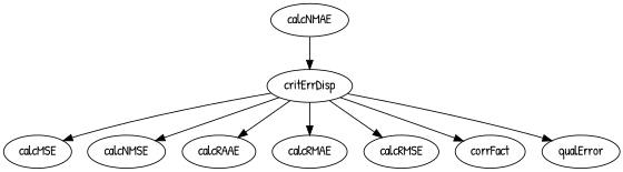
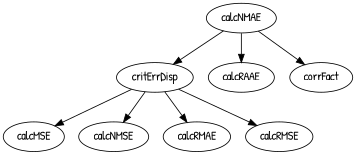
  digraph {
    fontname="Patrick Hand"
    node [fontname="Patrick Hand"]
    edge [fontname="Patrick Hand"]
    critErrDisp
    calcMSE
    calcNMSE
    calcRAAE
    calcRMAE
    calcRMSE
    corrFact
-   qualError
    calcNMAE
    critErrDisp -> calcMSE
    critErrDisp -> calcNMSE
-   critErrDisp -> calcRAAE
+   calcNMAE -> calcRAAE
    critErrDisp -> calcRMAE
    critErrDisp -> calcRMSE
-   critErrDisp -> corrFact
-   critErrDisp -> qualError
+   calcNMAE -> corrFact
    calcNMAE -> critErrDisp
  }
